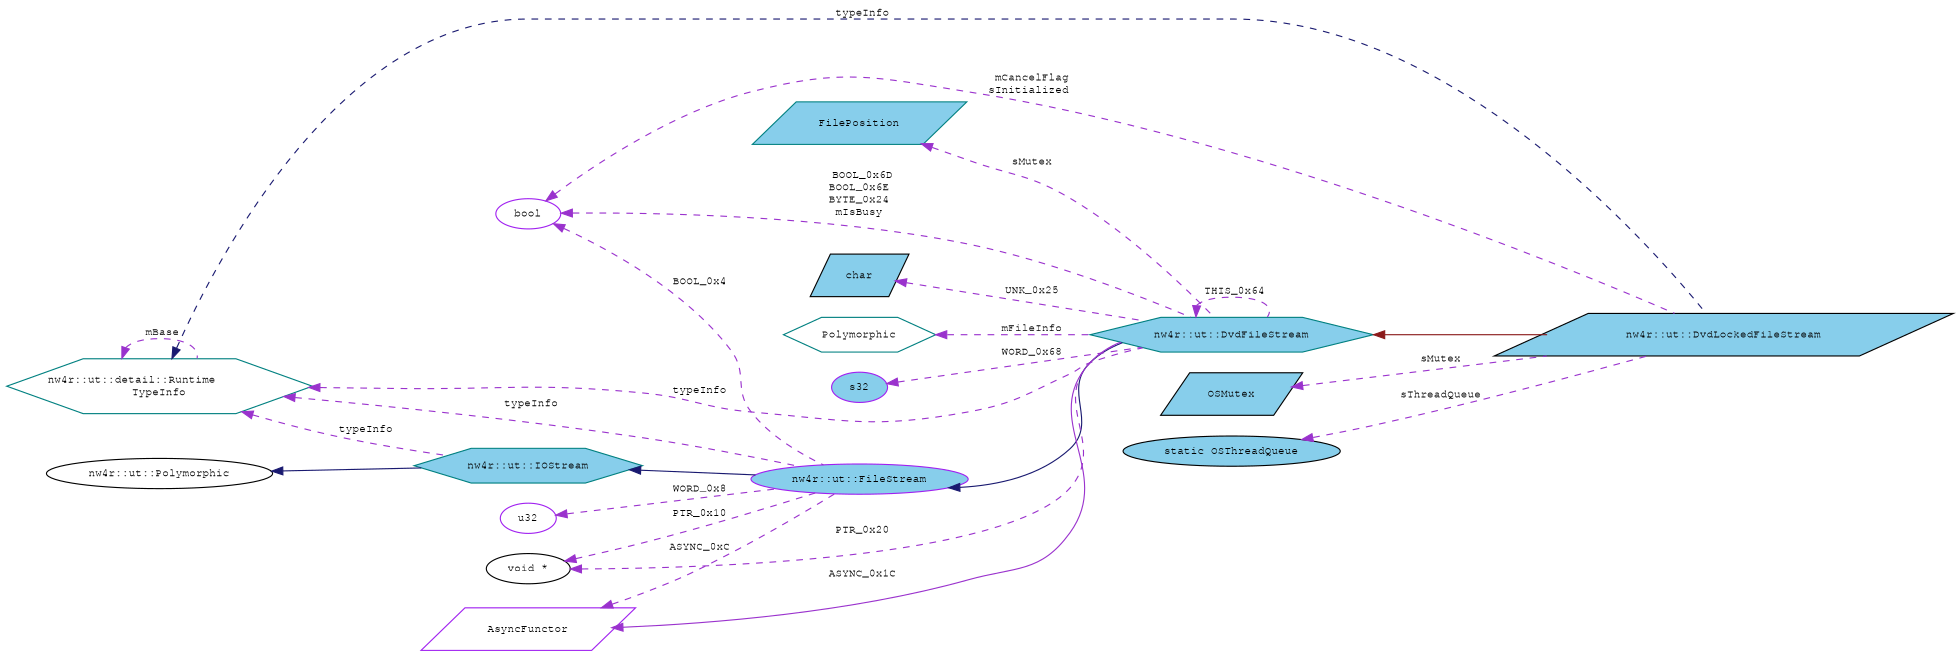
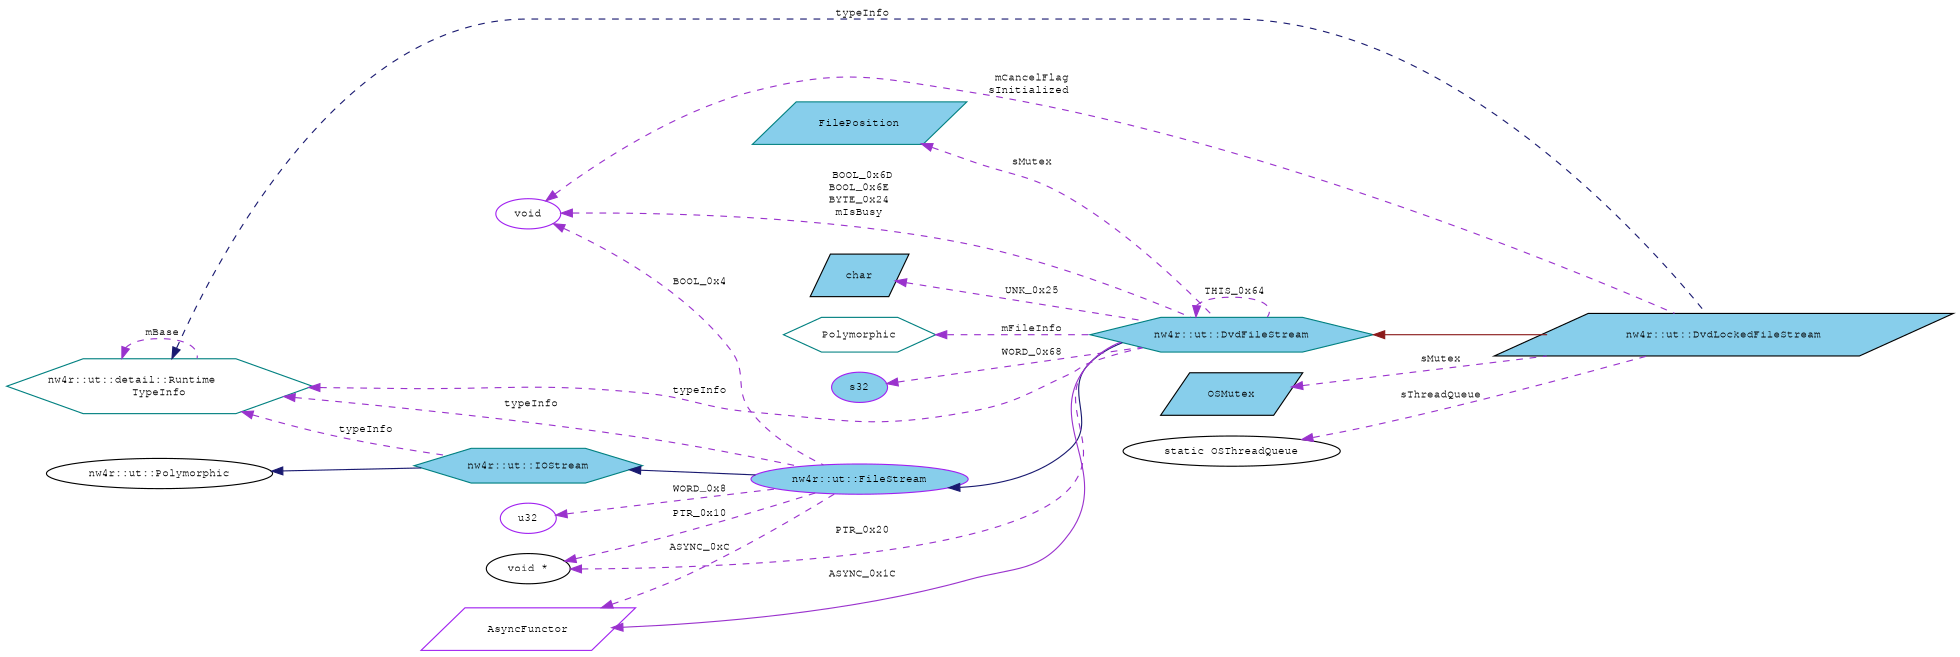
  digraph {
    rankdir=LR
    node [color=black fillcolor=skyblue fontname=FreeMono fontsize=10 shape=ellipse style=filled]
    edge [color=darkorchid3 dir=back fontname=FreeMono fontsize=10 labelfontname=FreeMono labelfontsize=10 style=dashed]
    n1 [fontcolor=black height=0.2 label="nw4r::ut::DvdLockedFileStream" shape=parallelogram width=0.4]
    n2 [color=teal height=0.2 label="nw4r::ut::DvdFileStream" shape=hexagon width=0.4]
    n3 [color=purple height=0.2 label="nw4r::ut::FileStream" width=0.4]
    n4 [color=teal height=0.2 label="nw4r::ut::IOStream" shape=hexagon width=0.4]
    n5 [fillcolor=white height=0.2 label="nw4r::ut::Polymorphic" width=0.4]
    n6 [color=teal fillcolor=white height=0.2 label="nw4r::ut::detail::Runtime\lTypeInfo" shape=hexagon width=0.4]
-   n7 [color=purple fillcolor=white height=0.2 label=bool width=0.4]
+   n7 [color=purple fillcolor=white height=0.2 label=void width=0.4]
    n8 [color=purple fillcolor=white height=0.2 label=u32 width=0.4]
    n9 [color=purple fillcolor=white height=0.2 label=AsyncFunctor shape=parallelogram width=0.4]
    n10 [fillcolor=white height=0.2 label="void *" width=0.4]
    n11 [color=teal height=0.2 label=FilePosition shape=parallelogram width=0.4]
    n12 [height=0.2 label=char shape=parallelogram width=0.4]
    n13 [color=teal fillcolor=white height=0.2 label=Polymorphic shape=hexagon width=0.4]
    n14 [color=purple height=0.2 label=s32 width=0.4]
    n15 [height=0.2 label=OSMutex shape=parallelogram width=0.4]
-   n16 [height=0.2 label="static OSThreadQueue" width=0.4]
+   n16 [fillcolor=white height=0.2 label="static OSThreadQueue" width=0.4]
    n2 -> n1 [color=firebrick4 style=solid]
    n2 -> n2 [label=" THIS_0x64"]
    n3 -> n2 [color=midnightblue style=solid]
    n4 -> n3 [color=midnightblue style=solid]
    n5 -> n4 [color=midnightblue style=solid]
    n6 -> n1 [color=midnightblue label=" typeInfo"]
    n6 -> n2 [label=" typeInfo"]
    n6 -> n3 [label=" typeInfo"]
    n6 -> n4 [label=" typeInfo"]
    n6 -> n6 [label=" mBase"]
    n7 -> n1 [label=" mCancelFlag\nsInitialized"]
    n7 -> n2 [label=" BOOL_0x6D\nBOOL_0x6E\nBYTE_0x24\nmIsBusy"]
    n7 -> n3 [label=" BOOL_0x4"]
    n8 -> n3 [label=" WORD_0x8"]
    n9 -> n2 [label=" ASYNC_0x1C" style=solid]
    n9 -> n3 [label=" ASYNC_0xC"]
    n10 -> n2 [label=" PTR_0x20"]
    n10 -> n3 [label=" PTR_0x10"]
    n11 -> n2 [label=" sMutex"]
    n12 -> n2 [label=" UNK_0x25"]
    n13 -> n2 [label=" mFileInfo"]
    n14 -> n2 [label=" WORD_0x68"]
    n15 -> n1 [label=" sMutex"]
    n16 -> n1 [label=" sThreadQueue"]
  }
